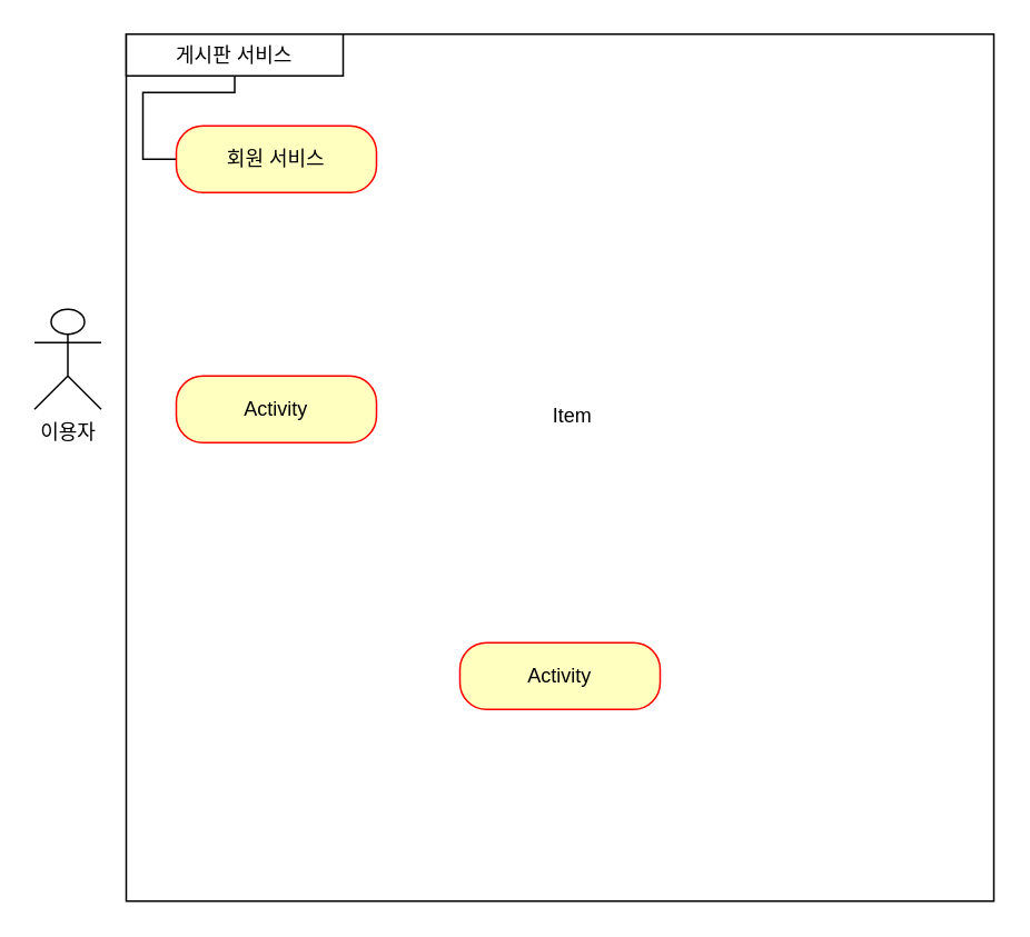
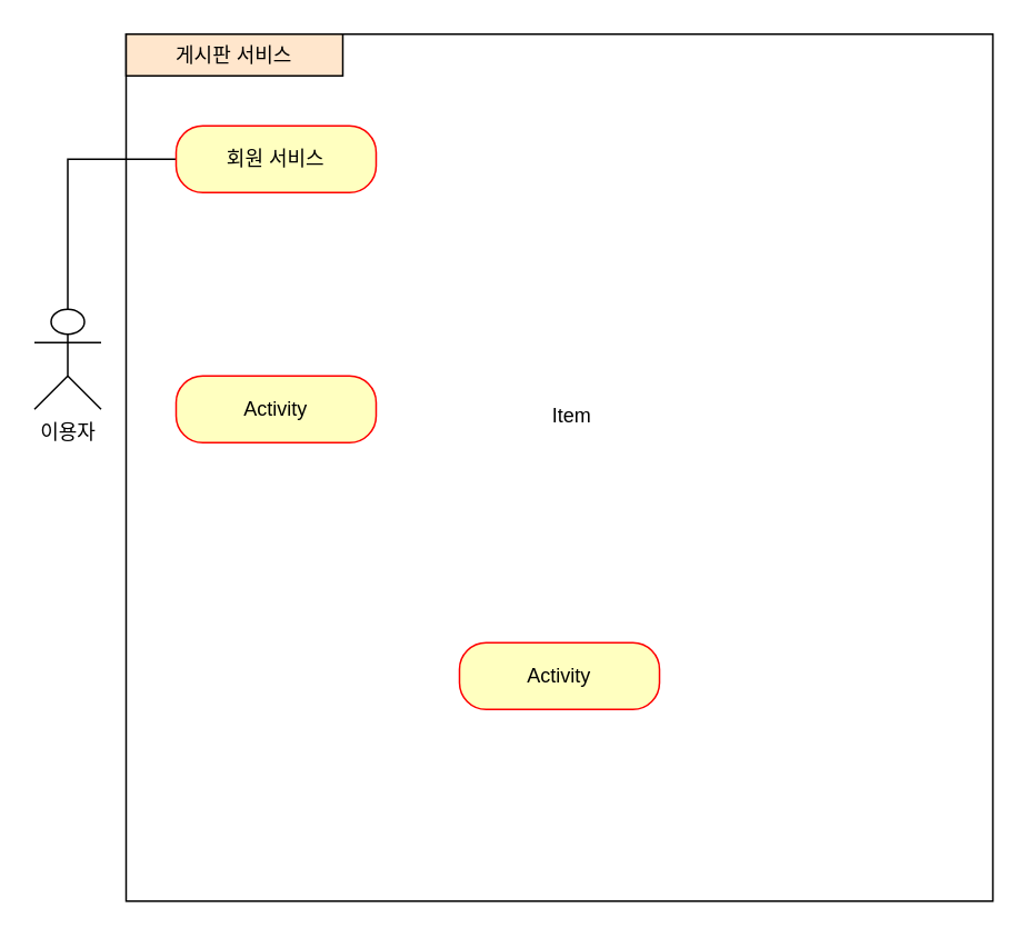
  <mxCell id="0" />
  <mxCell id="1" parent="0" />
  <mxCell id="2" value="" style="whiteSpace=wrap;html=1;aspect=fixed;" parent="1" vertex="1"><mxGeometry x="75" y="20" width="520" height="520" as="geometry" /></mxCell>
  <mxCell id="3" value="이용자&lt;br&gt;" style="shape=umlActor;verticalLabelPosition=bottom;verticalAlign=top;html=1;outlineConnect=0;" parent="1" vertex="1"><mxGeometry x="20" y="185" width="40" height="60" as="geometry" /></mxCell>
- <mxCell id="4" value="게시판 서비스" style="rounded=0;whiteSpace=wrap;html=1;" parent="1" vertex="1"><mxGeometry x="75" y="20" width="130" height="25" as="geometry" /></mxCell>
+ <mxCell id="4" value="게시판 서비스" style="rounded=0;whiteSpace=wrap;html=1;fillColor=#ffe6cc;" parent="1" vertex="1"><mxGeometry x="75" y="20" width="130" height="25" as="geometry" /></mxCell>
  <mxCell id="5" value="Item" style="text;strokeColor=none;fillColor=none;spacingLeft=4;spacingRight=4;overflow=hidden;rotatable=0;points=[[0,0.5],[1,0.5]];portConstraint=eastwest;fontSize=12;whiteSpace=wrap;html=1;" vertex="1" parent="1"><mxGeometry x="325" y="235" width="40" height="30" as="geometry" /></mxCell>
- <mxCell id="6" style="edgeStyle=orthogonalEdgeStyle;rounded=0;orthogonalLoop=1;jettySize=auto;html=1;exitX=0;exitY=0.5;exitDx=0;exitDy=0;startArrow=none;startFill=0;endArrow=none;endFill=0;" edge="1" parent="1" source="7" target="4"><mxGeometry relative="1" as="geometry" /></mxCell>
+ <mxCell id="6" style="edgeStyle=orthogonalEdgeStyle;rounded=0;orthogonalLoop=1;jettySize=auto;html=1;exitX=0;exitY=0.5;exitDx=0;exitDy=0;startArrow=none;startFill=0;endArrow=none;endFill=0;" edge="1" parent="1" source="7" target="3"><mxGeometry relative="1" as="geometry" /></mxCell>
  <mxCell id="7" value="회원 서비스" style="rounded=1;whiteSpace=wrap;html=1;arcSize=40;fontColor=#000000;fillColor=#ffffc0;strokeColor=#ff0000;" vertex="1" parent="1"><mxGeometry x="105" y="75" width="120" height="40" as="geometry" /></mxCell>
  <mxCell id="8" value="Activity" style="rounded=1;whiteSpace=wrap;html=1;arcSize=40;fontColor=#000000;fillColor=#ffffc0;strokeColor=#ff0000;" vertex="1" parent="1"><mxGeometry x="105" y="225" width="120" height="40" as="geometry" /></mxCell>
  <mxCell id="9" value="Activity" style="rounded=1;whiteSpace=wrap;html=1;arcSize=40;fontColor=#000000;fillColor=#ffffc0;strokeColor=#ff0000;" vertex="1" parent="1"><mxGeometry x="275" y="385" width="120" height="40" as="geometry" /></mxCell>
